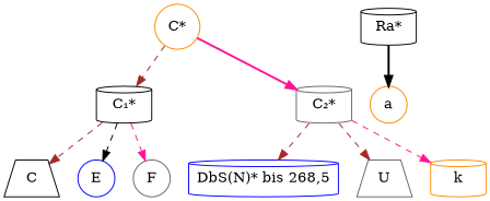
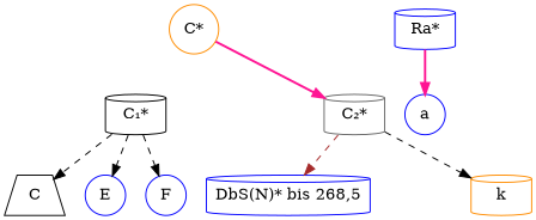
  digraph {
    node [color=darkorange shape=cylinder]
    edge [color=brown style=dashed]
    n1 [label="C*" shape=circle]
    n2 [color=black label="C₁*"]
    n3 [color=gray40 label="C₂*"]
    C [color=black shape=trapezium]
    E [color=blue shape=circle]
-   F [color=gray40 shape=circle]
+   F [color=blue shape=circle]
    n7 [color=blue label="DbS(N)* bis 268,5"]
-   U [color=gray40 shape=trapezium]
    k
-   n10 [color=black label="Ra*"]
-   a [shape=circle]
-   n1 -> n2
+   n10 [color=blue label="Ra*"]
+   a [color=blue shape=circle]
    n1 -> n3 [color=deeppink style=bold]
-   n2 -> C
+   n2 -> C [color=black]
    n2 -> E [color=black]
-   n2 -> F [color=deeppink]
+   n2 -> F [color=black]
    n3 -> n7
-   n3 -> U
-   n3 -> k [color=deeppink]
-   n10 -> a [color=black style=bold]
+   n3 -> k [color=black]
+   n10 -> a [color=deeppink style=bold]
  }
